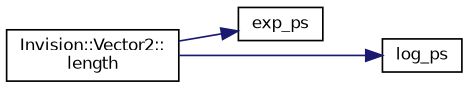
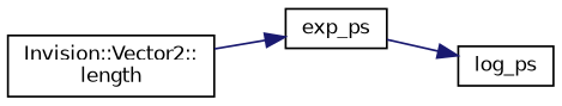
  digraph {
    rankdir=LR
    node [color=black fillcolor=white fontname=Helvetica fontsize=10 shape=record style=filled]
    edge [color=midnightblue fontname=Helvetica fontsize=10 labelfontname=Helvetica labelfontsize=10 style=solid]
    n1 [height=0.2 label="Invision::Vector2::\llength" width=0.4]
    n2 [height=0.2 label=exp_ps width=0.4]
    n3 [height=0.2 label=log_ps width=0.4]
    n1 -> n2
-   n1 -> n3
+   n2 -> n3
  }
